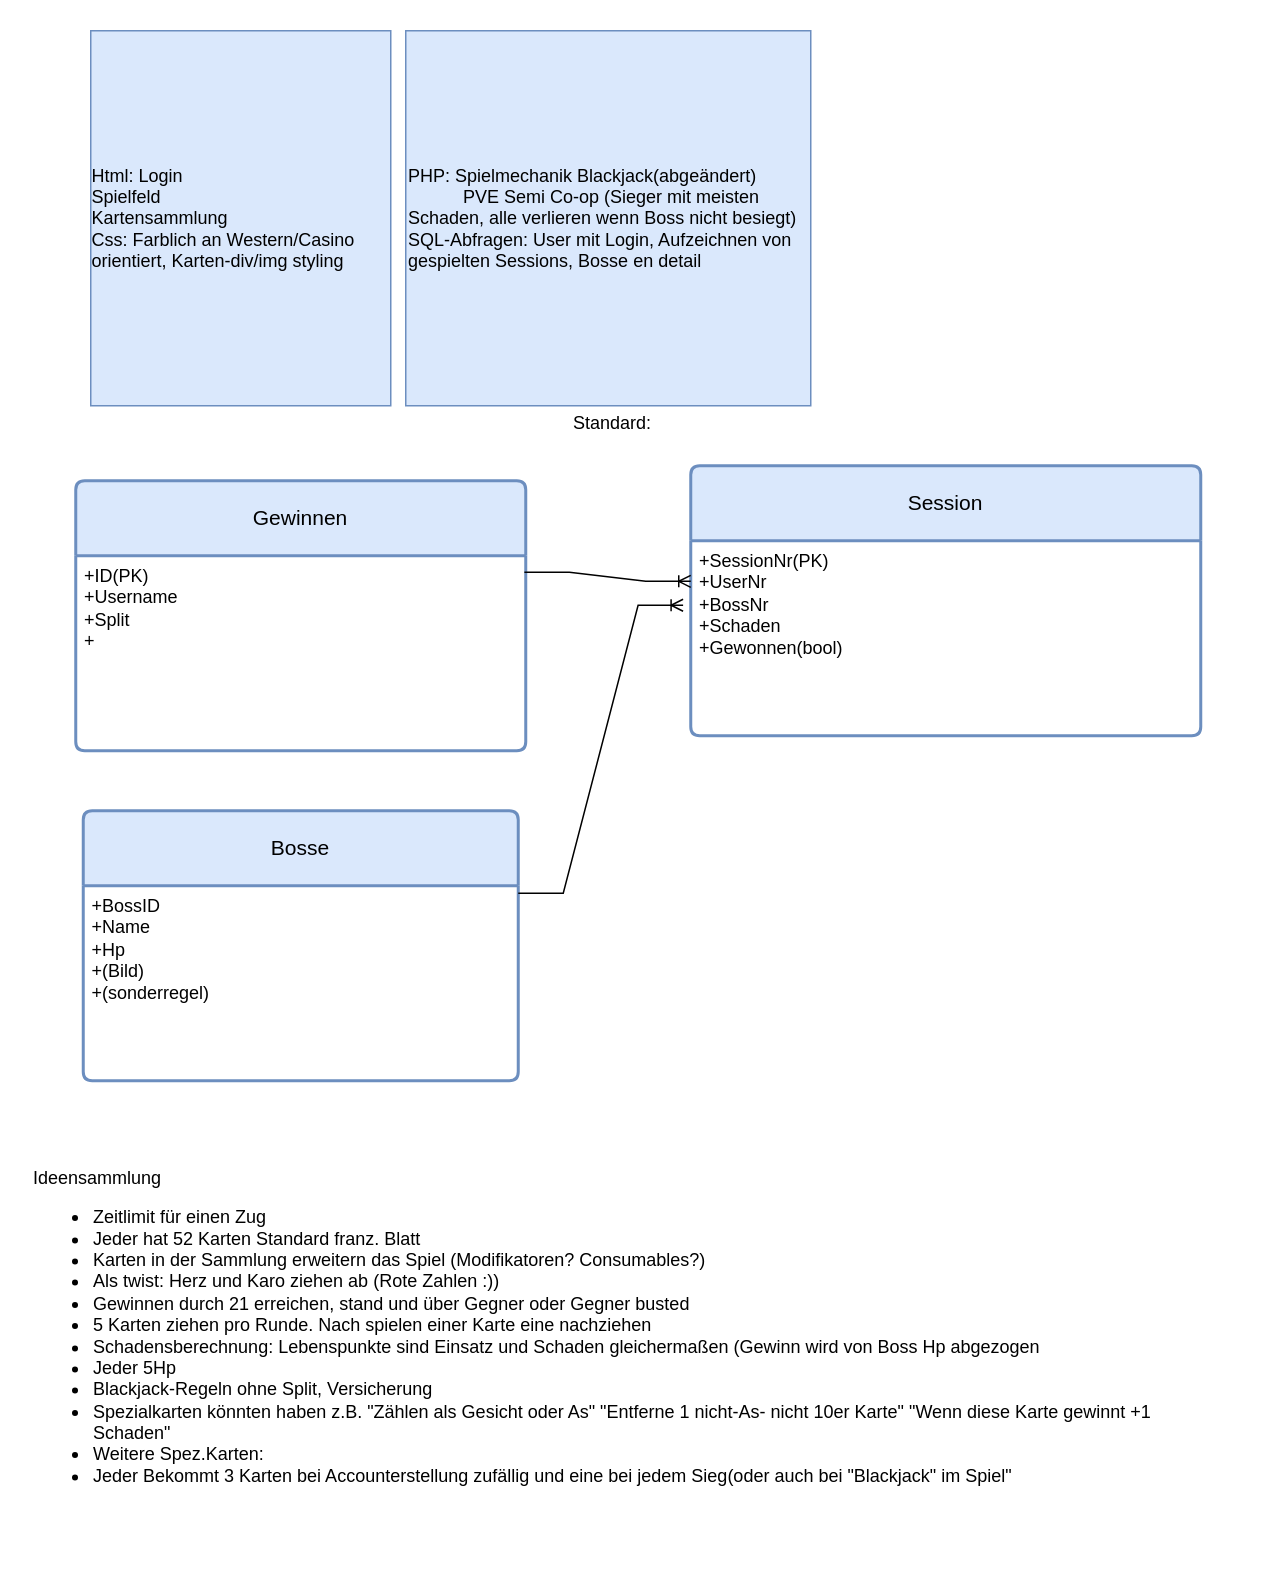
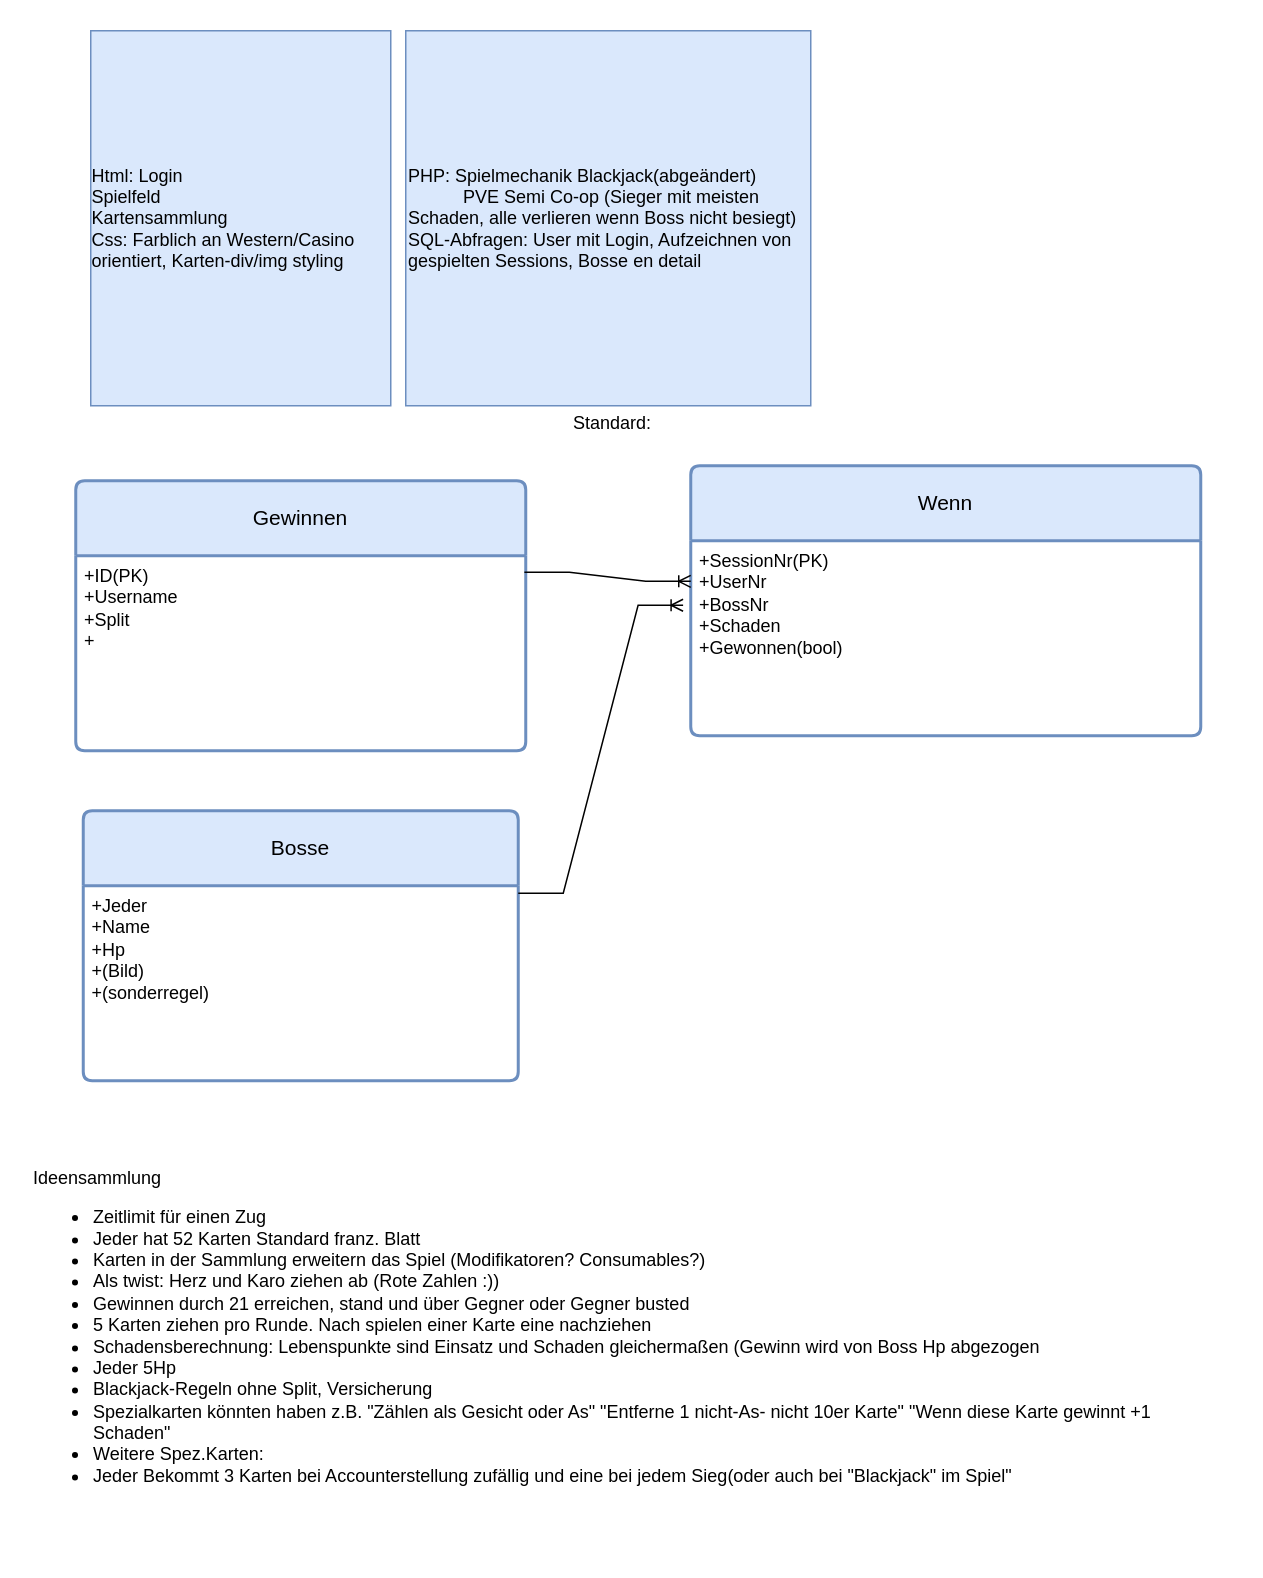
  <mxCell id="0" />
  <mxCell id="1" parent="0" />
  <mxCell id="2" value="&lt;div align=&quot;left&quot;&gt;Html: Login&lt;/div&gt;&lt;div align=&quot;left&quot;&gt;Spielfeld&lt;/div&gt;&lt;div align=&quot;left&quot;&gt;Kartensammlung&lt;/div&gt;&lt;div align=&quot;left&quot;&gt;Css: Farblich an Western/Casino orientiert, Karten-div/img styling&lt;br&gt;&lt;/div&gt;" style="rounded=0;whiteSpace=wrap;html=1;fillColor=#dae8fc;strokeColor=#6c8ebf;" parent="1" vertex="1"><mxGeometry x="60" y="20" width="200" height="250" as="geometry" /></mxCell>
  <mxCell id="3" value="&lt;div&gt;PHP: Spielmechanik Blackjack(abgeändert)&lt;/div&gt;&lt;div&gt;&lt;span style=&quot;white-space: pre;&quot;&gt;&#09;&lt;/span&gt;&amp;nbsp;&amp;nbsp; PVE Semi Co-op (Sieger mit meisten Schaden, alle verlieren wenn Boss nicht besiegt)&lt;br&gt;&lt;/div&gt;&lt;div&gt;SQL-Abfragen: User mit Login, Aufzeichnen von gespielten Sessions, Bosse en detail&lt;br&gt;&lt;/div&gt;" style="text;html=1;align=left;verticalAlign=middle;whiteSpace=wrap;rounded=0;fillColor=#dae8fc;strokeColor=#6c8ebf;" parent="1" vertex="1"><mxGeometry x="270" y="20" width="270" height="250" as="geometry" /></mxCell>
  <mxCell id="4" value="&lt;div&gt;Standard:&lt;/div&gt;&lt;div&gt;&lt;br&gt;&lt;/div&gt;&lt;div&gt;&lt;br&gt;&lt;/div&gt;&lt;div&gt;&lt;br&gt;&lt;/div&gt;&lt;div&gt;&lt;br&gt;&lt;/div&gt;" style="text;html=1;align=left;verticalAlign=middle;whiteSpace=wrap;rounded=0;" parent="1" vertex="1"><mxGeometry x="380" y="300" width="280" height="20" as="geometry" /></mxCell>
  <mxCell id="5" value="Gewinnen" style="swimlane;childLayout=stackLayout;horizontal=1;startSize=50;horizontalStack=0;rounded=1;fontSize=14;fontStyle=0;strokeWidth=2;resizeParent=0;resizeLast=1;shadow=0;dashed=0;align=center;arcSize=4;whiteSpace=wrap;html=1;fillColor=#dae8fc;strokeColor=#6c8ebf;" parent="1" vertex="1"><mxGeometry x="50" y="320" width="300" height="180" as="geometry" /></mxCell>
  <mxCell id="6" value="+ID(PK)&lt;br&gt;+Username&lt;br&gt;&lt;div&gt;+Split&lt;/div&gt;&lt;div&gt;+&lt;br&gt;&lt;/div&gt;" style="align=left;strokeColor=none;fillColor=none;spacingLeft=4;fontSize=12;verticalAlign=top;resizable=0;rotatable=0;part=1;html=1;" parent="5" vertex="1"><mxGeometry y="50" width="300" height="130" as="geometry" /></mxCell>
- <mxCell id="7" value="&lt;div&gt;Session&lt;/div&gt;" style="swimlane;childLayout=stackLayout;horizontal=1;startSize=50;horizontalStack=0;rounded=1;fontSize=14;fontStyle=0;strokeWidth=2;resizeParent=0;resizeLast=1;shadow=0;dashed=0;align=center;arcSize=4;whiteSpace=wrap;html=1;fillColor=#dae8fc;strokeColor=#6c8ebf;" parent="1" vertex="1"><mxGeometry x="460" y="310" width="340" height="180" as="geometry" /></mxCell>
+ <mxCell id="7" value="&lt;div&gt;Wenn&lt;/div&gt;" style="swimlane;childLayout=stackLayout;horizontal=1;startSize=50;horizontalStack=0;rounded=1;fontSize=14;fontStyle=0;strokeWidth=2;resizeParent=0;resizeLast=1;shadow=0;dashed=0;align=center;arcSize=4;whiteSpace=wrap;html=1;fillColor=#dae8fc;strokeColor=#6c8ebf;" parent="1" vertex="1"><mxGeometry x="460" y="310" width="340" height="180" as="geometry" /></mxCell>
  <mxCell id="8" value="&lt;div&gt;+SessionNr(PK)&lt;/div&gt;&lt;div&gt;+UserNr&lt;/div&gt;+BossNr&lt;br&gt;&lt;div&gt;+Schaden&lt;/div&gt;&lt;div&gt;+Gewonnen(bool)&lt;br&gt;&lt;/div&gt;" style="align=left;strokeColor=none;fillColor=none;spacingLeft=4;fontSize=12;verticalAlign=top;resizable=0;rotatable=0;part=1;html=1;" parent="7" vertex="1"><mxGeometry y="50" width="340" height="130" as="geometry" /></mxCell>
  <mxCell id="9" value="Bosse" style="swimlane;childLayout=stackLayout;horizontal=1;startSize=50;horizontalStack=0;rounded=1;fontSize=14;fontStyle=0;strokeWidth=2;resizeParent=0;resizeLast=1;shadow=0;dashed=0;align=center;arcSize=4;whiteSpace=wrap;html=1;fillColor=#dae8fc;strokeColor=#6c8ebf;" parent="1" vertex="1"><mxGeometry x="55" y="540" width="290" height="180" as="geometry" /></mxCell>
- <mxCell id="10" value="+BossID&lt;br&gt;+Name&lt;br&gt;&lt;div&gt;+Hp&lt;/div&gt;&lt;div&gt;+(Bild)&lt;/div&gt;&lt;div&gt;+(sonderregel)&lt;br&gt;&lt;/div&gt;" style="align=left;strokeColor=none;fillColor=none;spacingLeft=4;fontSize=12;verticalAlign=top;resizable=0;rotatable=0;part=1;html=1;" parent="9" vertex="1"><mxGeometry y="50" width="290" height="130" as="geometry" /></mxCell>
+ <mxCell id="10" value="+Jeder&lt;br&gt;+Name&lt;br&gt;&lt;div&gt;+Hp&lt;/div&gt;&lt;div&gt;+(Bild)&lt;/div&gt;&lt;div&gt;+(sonderregel)&lt;br&gt;&lt;/div&gt;" style="align=left;strokeColor=none;fillColor=none;spacingLeft=4;fontSize=12;verticalAlign=top;resizable=0;rotatable=0;part=1;html=1;" parent="9" vertex="1"><mxGeometry y="50" width="290" height="130" as="geometry" /></mxCell>
  <mxCell id="11" value="" style="edgeStyle=entityRelationEdgeStyle;fontSize=12;html=1;endArrow=ERoneToMany;rounded=0;exitX=0.997;exitY=0.085;exitDx=0;exitDy=0;exitPerimeter=0;entryX=0;entryY=0.208;entryDx=0;entryDy=0;entryPerimeter=0;" parent="1" source="6" target="8" edge="1"><mxGeometry width="100" height="100" relative="1" as="geometry"><mxPoint x="380" y="570" as="sourcePoint" /><mxPoint x="450" y="381" as="targetPoint" /></mxGeometry></mxCell>
  <mxCell id="12" value="" style="edgeStyle=entityRelationEdgeStyle;fontSize=12;html=1;endArrow=ERoneToMany;rounded=0;entryX=-0.015;entryY=0.331;entryDx=0;entryDy=0;entryPerimeter=0;" parent="1" edge="1" target="8"><mxGeometry width="100" height="100" relative="1" as="geometry"><mxPoint x="345" y="595.02" as="sourcePoint" /><mxPoint x="456.02" y="360" as="targetPoint" /><Array as="points"><mxPoint x="595" y="515.02" /><mxPoint x="595" y="505.02" /></Array></mxGeometry></mxCell>
  <mxCell id="13" value="&lt;div align=&quot;left&quot;&gt;Ideensammlung&lt;/div&gt;&lt;div align=&quot;left&quot;&gt;&lt;ul&gt;&lt;li&gt;Zeitlimit für einen Zug&lt;/li&gt;&lt;li&gt;Jeder hat 52 Karten Standard franz. Blatt&lt;/li&gt;&lt;li&gt;Karten in der Sammlung erweitern das Spiel (Modifikatoren? Consumables?)&lt;br&gt;&lt;/li&gt;&lt;li&gt;Als twist: Herz und Karo ziehen ab (Rote Zahlen :))&lt;/li&gt;&lt;li&gt;Gewinnen durch 21 erreichen, stand und über Gegner oder Gegner busted&lt;br&gt;&lt;/li&gt;&lt;li&gt;5 Karten ziehen pro Runde. Nach spielen einer Karte eine nachziehen&lt;br&gt;&lt;/li&gt;&lt;li&gt;Schadensberechnung: Lebenspunkte sind Einsatz und Schaden gleichermaßen (Gewinn wird von Boss Hp abgezogen&lt;br&gt;&lt;/li&gt;&lt;li&gt;Jeder 5Hp&lt;/li&gt;&lt;li&gt;Blackjack-Regeln ohne Split, Versicherung&lt;/li&gt;&lt;li&gt;Spezialkarten könnten haben z.B. &quot;Zählen als Gesicht oder As&quot; &quot;Entferne 1 nicht-As- nicht 10er Karte&quot; &quot;Wenn diese Karte gewinnt +1 Schaden&quot;&lt;/li&gt;&lt;li&gt;Weitere Spez.Karten: &lt;br&gt;&lt;/li&gt;&lt;li&gt;Jeder Bekommt 3 Karten bei Accounterstellung zufällig und eine bei jedem Sieg(oder auch bei &quot;Blackjack&quot; im Spiel&quot;&lt;br&gt;&lt;/li&gt;&lt;/ul&gt;&lt;/div&gt;" style="text;html=1;align=left;verticalAlign=middle;whiteSpace=wrap;rounded=0;" parent="1" vertex="1"><mxGeometry y="750" width="800" height="280" as="geometry" x="20" /></mxCell>
